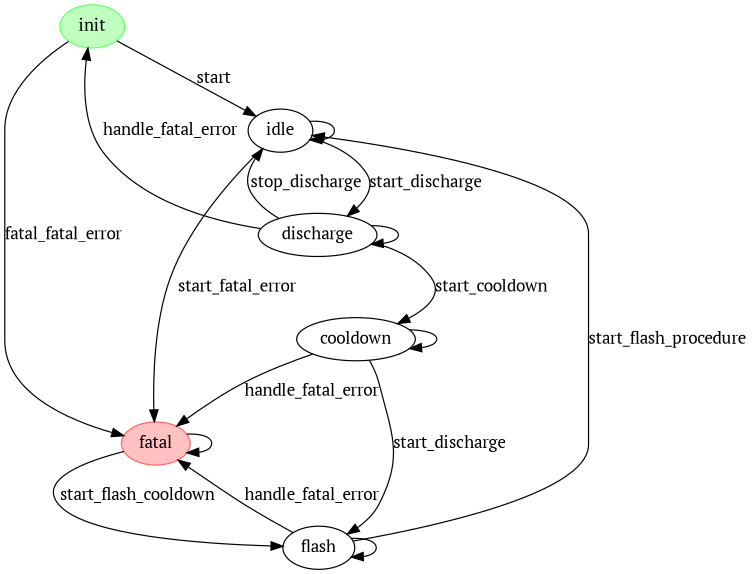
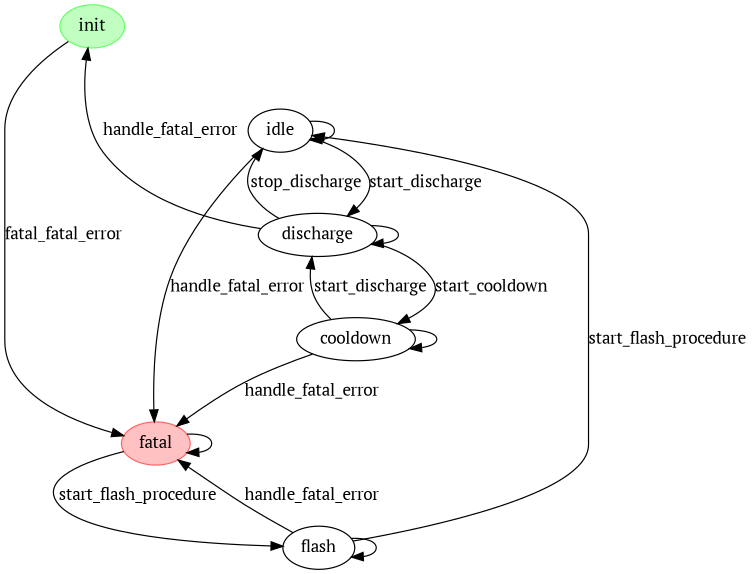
  digraph {
    fontname="PT Serif"
    node [fontname="PT Serif"]
    edge [fontname="PT Serif"]
    init [color="#66ff66" fillcolor="#c1ffc1" style=filled]
    idle
    fatal [color="#ff6666" fillcolor="#ffc1c1" style=filled]
    discharge
    flash
    cooldown
-   init -> idle [label=start]
    init -> fatal [label=fatal_fatal_error]
    idle -> idle
-   idle -> fatal [label=start_fatal_error]
+   idle -> fatal [label=handle_fatal_error]
    idle -> discharge [label=start_discharge]
    fatal -> fatal
-   fatal -> flash [label=start_flash_cooldown]
+   fatal -> flash [label=start_flash_procedure]
    discharge -> init [label=handle_fatal_error]
    discharge -> idle [label=stop_discharge]
    discharge -> discharge
    discharge -> cooldown [label=start_cooldown]
    flash -> idle [label=start_flash_procedure]
    flash -> fatal [label=handle_fatal_error]
    flash -> flash
    cooldown -> fatal [label=handle_fatal_error]
-   cooldown -> flash [label=start_discharge]
+   cooldown -> discharge [label=start_discharge]
    cooldown -> cooldown
  }
